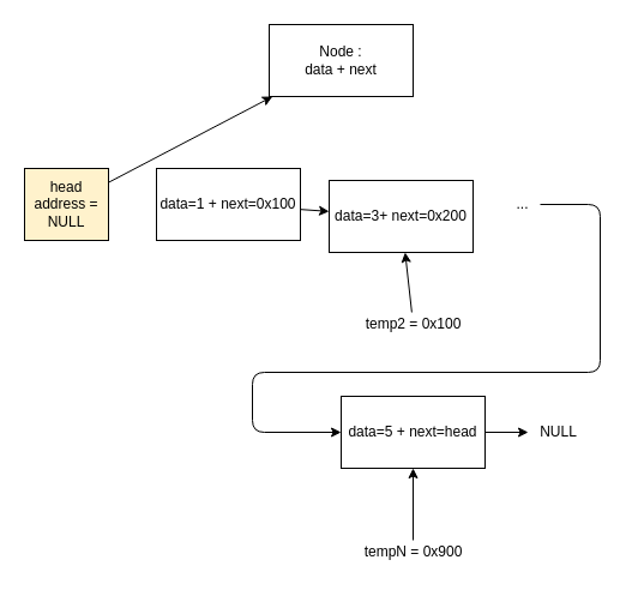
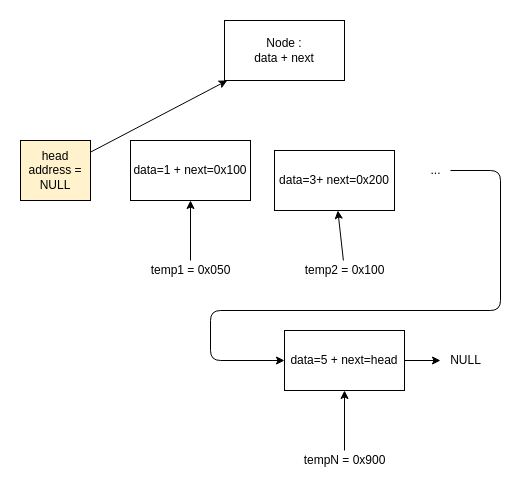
  <mxCell id="0" />
  <mxCell id="1" parent="0" />
  <mxCell id="2" value="Node :&lt;br&gt;data + next" style="rounded=0;whiteSpace=wrap;html=1;" vertex="1" parent="1"><mxGeometry x="224" y="20" width="120" height="60" as="geometry" /></mxCell>
  <mxCell id="3" style="edgeStyle=none;html=1;" edge="1" parent="1" source="4" target="2"><mxGeometry relative="1" as="geometry" /></mxCell>
  <mxCell id="4" value="head&lt;br&gt;address = NULL" style="rounded=0;whiteSpace=wrap;html=1;fillColor=#fff2cc;" vertex="1" parent="1"><mxGeometry x="20" y="140" width="70" height="60" as="geometry" /></mxCell>
- <mxCell id="5" style="edgeStyle=none;html=1;" edge="1" parent="1" source="6" target="9"><mxGeometry relative="1" as="geometry" /></mxCell>
  <mxCell id="6" value="data=1 + next=0x100" style="rounded=0;whiteSpace=wrap;html=1;" vertex="1" parent="1"><mxGeometry x="130" y="140" width="120" height="60" as="geometry" /></mxCell>
+ <mxCell id="7" style="edgeStyle=none;html=1;" edge="1" parent="1" source="8" target="6"><mxGeometry relative="1" as="geometry" /></mxCell>
+ <mxCell id="8" value="&lt;span&gt;temp1 = 0x050&lt;/span&gt;" style="text;html=1;align=center;verticalAlign=middle;resizable=0;points=[];autosize=1;strokeColor=none;fillColor=none;" vertex="1" parent="1"><mxGeometry x="140" y="260" width="100" height="20" as="geometry" /></mxCell>
  <mxCell id="9" value="data=3+ next=0x200" style="rounded=0;whiteSpace=wrap;html=1;" vertex="1" parent="1"><mxGeometry x="274" y="150" width="120" height="60" as="geometry" /></mxCell>
  <mxCell id="10" style="edgeStyle=none;html=1;entryX=0;entryY=0.5;entryDx=0;entryDy=0;" edge="1" parent="1" source="11" target="13"><mxGeometry relative="1" as="geometry"><Array as="points"><mxPoint x="500" y="170" /><mxPoint x="500" y="310" /><mxPoint x="210" y="310" /><mxPoint x="210" y="360" /></Array></mxGeometry></mxCell>
  <mxCell id="11" value="..." style="text;html=1;align=center;verticalAlign=middle;resizable=0;points=[];autosize=1;strokeColor=none;fillColor=none;" vertex="1" parent="1"><mxGeometry x="420" y="160" width="30" height="20" as="geometry" /></mxCell>
  <mxCell id="12" style="edgeStyle=none;html=1;" edge="1" parent="1" source="13"><mxGeometry relative="1" as="geometry"><mxPoint x="440" y="360" as="targetPoint" /></mxGeometry></mxCell>
  <mxCell id="13" value="data=5 + next=head" style="rounded=0;whiteSpace=wrap;html=1;" vertex="1" parent="1"><mxGeometry x="284" y="330" width="120" height="60" as="geometry" /></mxCell>
  <mxCell id="14" value="NULL" style="text;html=1;align=center;verticalAlign=middle;resizable=0;points=[];autosize=1;strokeColor=none;fillColor=none;" vertex="1" parent="1"><mxGeometry x="440" y="350" width="50" height="20" as="geometry" /></mxCell>
  <mxCell id="15" style="edgeStyle=none;html=1;" edge="1" parent="1" source="16" target="9"><mxGeometry relative="1" as="geometry" /></mxCell>
  <mxCell id="16" value="&lt;span&gt;temp2 = 0x100&lt;/span&gt;" style="text;html=1;align=center;verticalAlign=middle;resizable=0;points=[];autosize=1;strokeColor=none;fillColor=none;" vertex="1" parent="1"><mxGeometry x="294" y="260" width="100" height="20" as="geometry" /></mxCell>
  <mxCell id="17" style="edgeStyle=none;html=1;" edge="1" parent="1" source="18" target="13"><mxGeometry relative="1" as="geometry" /></mxCell>
  <mxCell id="18" value="&lt;span&gt;tempN = 0x900&lt;/span&gt;" style="text;html=1;align=center;verticalAlign=middle;resizable=0;points=[];autosize=1;strokeColor=none;fillColor=none;" vertex="1" parent="1"><mxGeometry x="294" y="450" width="100" height="20" as="geometry" /></mxCell>
